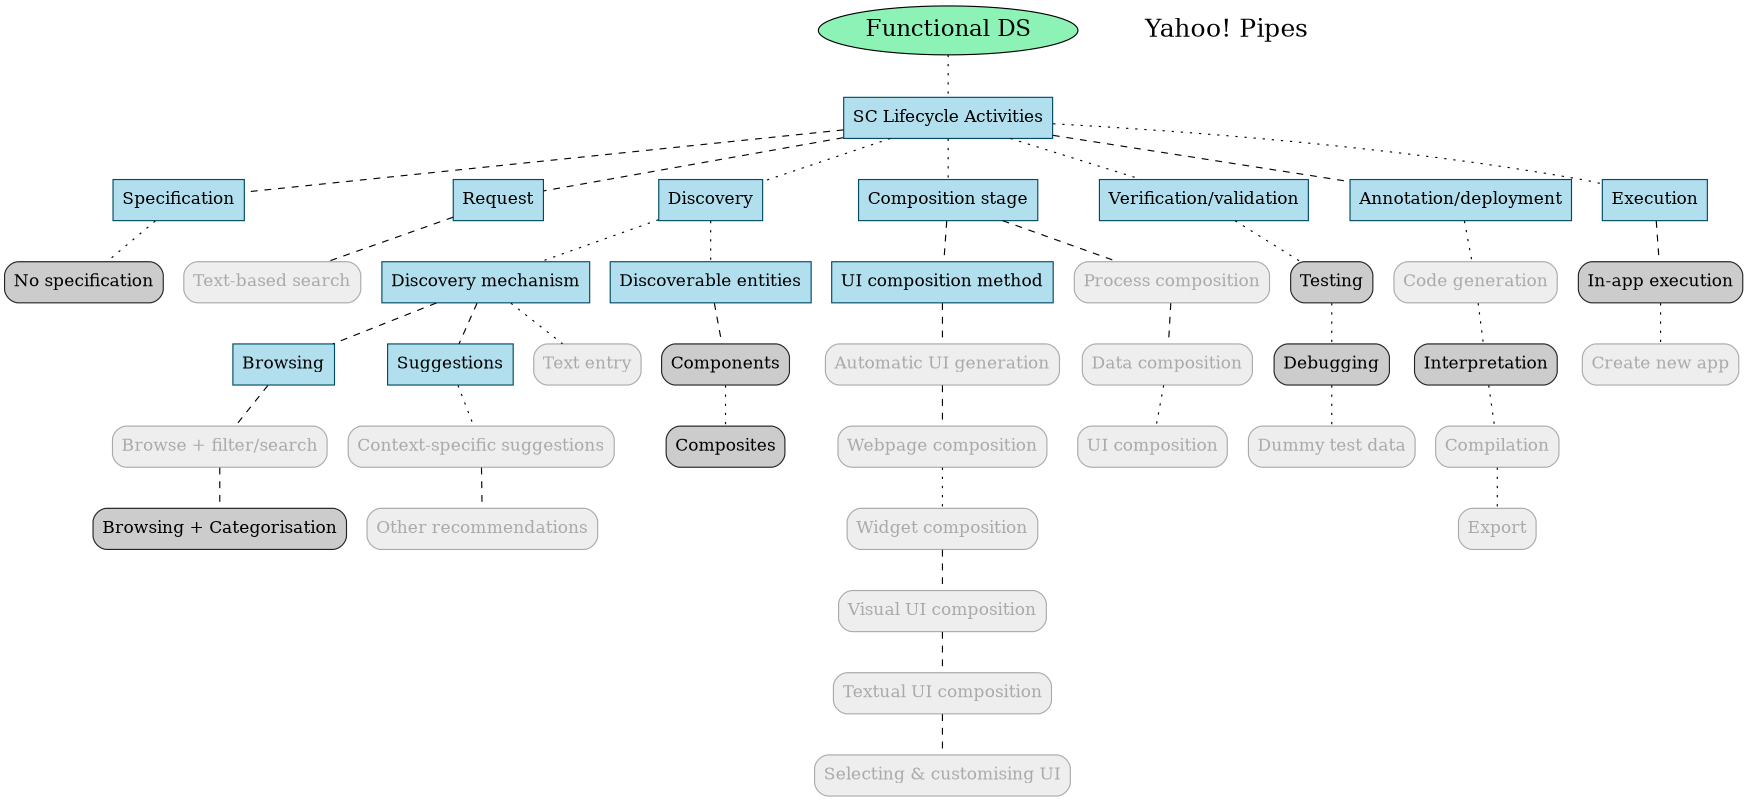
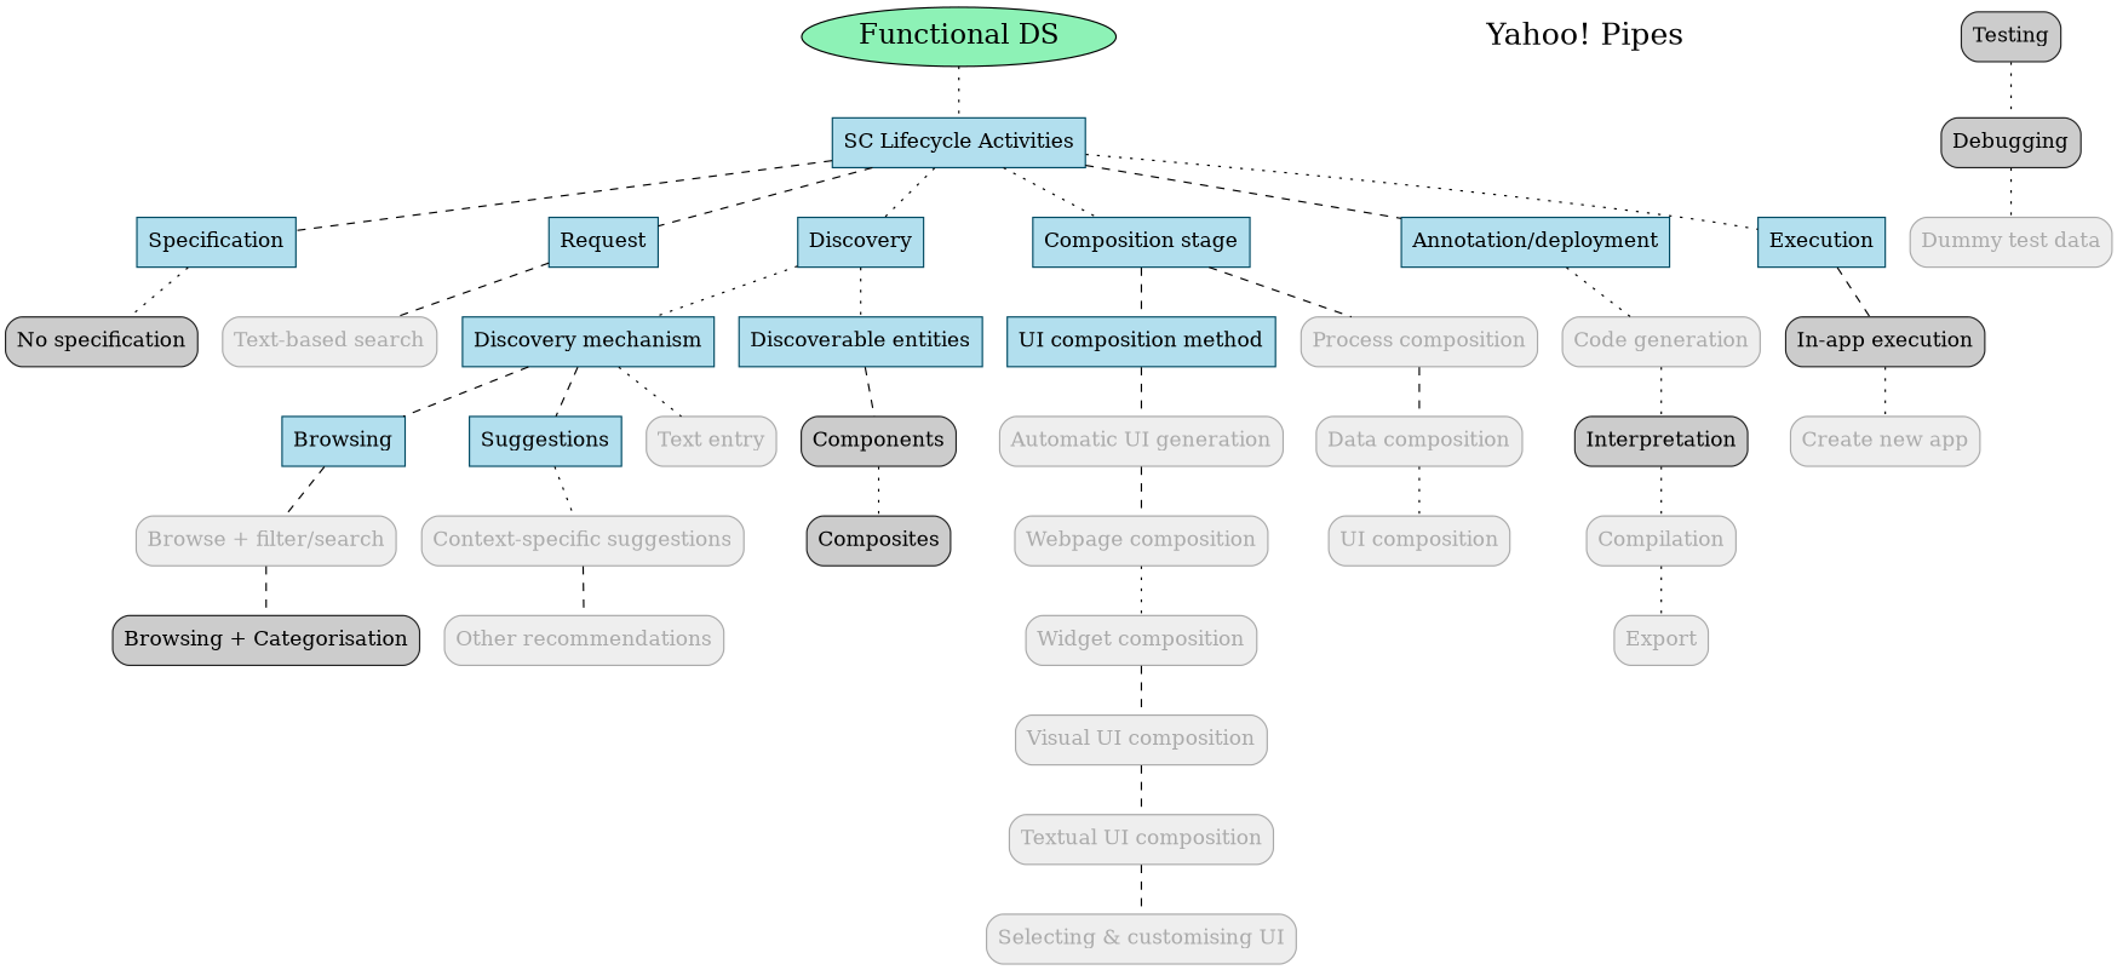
  digraph {
    node [color="#AAAAAA" fillcolor="#EEEEEE" fontsize=15 style="rounded,filled" fontcolor="#000000" shape=rect]
    edge [arrowhead=none style=dotted]
    "Functional DS" [color="047b35" fillcolor="#8df2b6" fontsize=20 style=filled fontcolor="" shape=""]
    "SC Lifecycle Activities" [color="#004a63" fillcolor=lightblue2 shape=box style=filled]
    Specification [color="#004a63" fillcolor=lightblue2 shape=box style=filled]
    Request [color="#004a63" fillcolor=lightblue2 shape=box style=filled]
    Discovery [color="#004a63" fillcolor=lightblue2 shape=box style=filled]
    "Composition stage" [color="#004a63" fillcolor=lightblue2 shape=box style=filled]
-   "Verification/validation" [color="#004a63" fillcolor=lightblue2 shape=box style=filled]
    "Annotation/deployment" [color="#004a63" fillcolor=lightblue2 shape=box style=filled]
    Execution [color="#004a63" fillcolor=lightblue2 shape=box style=filled]
    "Yahoo! Pipes" [color="#FFFFFF" fillcolor="#FFFFFF" fontsize=22 style=filled shape=""]
    "No specification" [color="#222222" fillcolor="#CCCCCC"]
    "Text-based search" [fontcolor="#AAAAAA"]
    "Discovery mechanism" [color="#004a63" fillcolor=lightblue2 shape=box style=filled]
    "Discoverable entities" [color="#004a63" fillcolor=lightblue2 shape=box style=filled]
    "UI composition method" [color="#004a63" fillcolor=lightblue2 shape=box style=filled]
    "Process composition" [fontcolor="#AAAAAA"]
    Testing [color="#222222" fillcolor="#CCCCCC"]
    "Code generation" [fontcolor="#AAAAAA"]
    "In-app execution" [color="#222222" fillcolor="#CCCCCC"]
    Browsing [color="#004a63" fillcolor=lightblue2 shape=box style=filled]
    Suggestions [color="#004a63" fillcolor=lightblue2 shape=box style=filled]
    "Text entry" [fontcolor="#AAAAAA"]
    Components [color="#222222" fillcolor="#CCCCCC"]
    "Browse + filter/search" [fontcolor="#AAAAAA"]
    "Context-specific suggestions" [fontcolor="#AAAAAA"]
    Composites [color="#222222" fillcolor="#CCCCCC"]
    "Automatic UI generation" [fontcolor="#AAAAAA"]
    "Data composition" [fontcolor="#AAAAAA"]
    "Webpage composition" [fontcolor="#AAAAAA"]
    Debugging [color="#222222" fillcolor="#CCCCCC"]
    Interpretation [color="#222222" fillcolor="#CCCCCC"]
    "Create new app" [fontcolor="#AAAAAA"]
    "Browsing + Categorisation" [color="#222222" fillcolor="#CCCCCC"]
    "Other recommendations" [fontcolor="#AAAAAA"]
    "Dummy test data" [fontcolor="#AAAAAA"]
    Compilation [fontcolor="#AAAAAA"]
    Export [fontcolor="#AAAAAA"]
    "UI composition" [fontcolor="#AAAAAA"]
    "Widget composition" [fontcolor="#AAAAAA"]
    "Visual UI composition" [fontcolor="#AAAAAA"]
    "Textual UI composition" [fontcolor="#AAAAAA"]
    "Selecting & customising UI" [fontcolor="#AAAAAA"]
    "Functional DS" -> "SC Lifecycle Activities"
    "SC Lifecycle Activities" -> Specification [style=dashed]
    "SC Lifecycle Activities" -> Request [style=dashed]
    "SC Lifecycle Activities" -> Discovery
    "SC Lifecycle Activities" -> "Composition stage"
-   "SC Lifecycle Activities" -> "Verification/validation"
    "SC Lifecycle Activities" -> "Annotation/deployment" [style=dashed]
    "SC Lifecycle Activities" -> Execution
    Specification -> "No specification"
    Request -> "Text-based search" [style=dashed]
    Discovery -> "Discovery mechanism"
    Discovery -> "Discoverable entities"
    "Composition stage" -> "UI composition method" [style=dashed]
    "Composition stage" -> "Process composition" [style=dashed]
-   "Verification/validation" -> Testing
    "Annotation/deployment" -> "Code generation"
    Execution -> "In-app execution" [style=dashed]
    "Discovery mechanism" -> Browsing [style=dashed]
    "Discovery mechanism" -> Suggestions [style=dashed]
    "Discovery mechanism" -> "Text entry"
    "Discoverable entities" -> Components [style=dashed]
    "UI composition method" -> "Automatic UI generation" [style=dashed]
    "Process composition" -> "Data composition" [style=dashed]
    Testing -> Debugging
    "Code generation" -> Interpretation
    "In-app execution" -> "Create new app"
    Browsing -> "Browse + filter/search" [style=dashed]
    Suggestions -> "Context-specific suggestions"
    Components -> Composites
    "Browse + filter/search" -> "Browsing + Categorisation" [style=dashed]
    "Context-specific suggestions" -> "Other recommendations" [style=dashed]
    "Automatic UI generation" -> "Webpage composition" [style=dashed]
    "Data composition" -> "UI composition"
    "Webpage composition" -> "Widget composition"
    Debugging -> "Dummy test data"
    Interpretation -> Compilation
    Compilation -> Export
    "Widget composition" -> "Visual UI composition" [style=dashed]
    "Visual UI composition" -> "Textual UI composition" [style=dashed]
    "Textual UI composition" -> "Selecting & customising UI" [style=dashed]
  }
